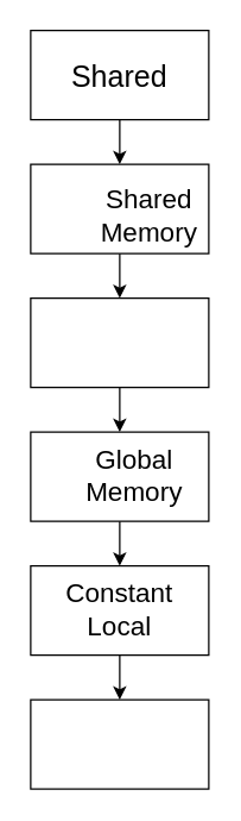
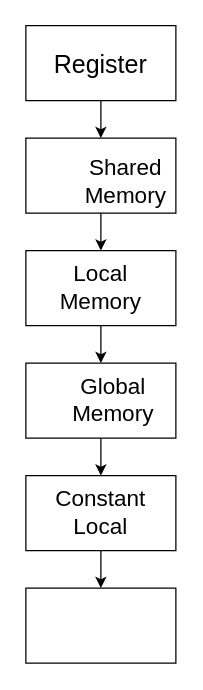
  <mxCell id="0" />
  <mxCell id="1" parent="0" />
  <mxCell id="2" style="edgeStyle=none;html=1;exitX=0.5;exitY=1;exitDx=0;exitDy=0;entryX=0.5;entryY=0;entryDx=0;entryDy=0;" edge="1" parent="1" source="3" target="5"><mxGeometry relative="1" as="geometry" /></mxCell>
  <mxCell id="3" value="" style="rounded=0;whiteSpace=wrap;html=1;fillColor=none;" vertex="1" parent="1"><mxGeometry x="20" y="20" width="120" height="60" as="geometry" /></mxCell>
  <mxCell id="4" style="edgeStyle=none;html=1;exitX=0.5;exitY=1;exitDx=0;exitDy=0;entryX=0.5;entryY=0;entryDx=0;entryDy=0;" edge="1" parent="1" source="5" target="10"><mxGeometry relative="1" as="geometry" /></mxCell>
  <mxCell id="5" value="" style="rounded=0;whiteSpace=wrap;html=1;fillColor=none;" vertex="1" parent="1"><mxGeometry x="20" y="110" width="120" height="60" as="geometry" /></mxCell>
  <mxCell id="6" value="" style="rounded=0;whiteSpace=wrap;html=1;fillColor=none;" vertex="1" parent="1"><mxGeometry x="20" y="470" width="120" height="60" as="geometry" /></mxCell>
  <mxCell id="7" style="edgeStyle=none;html=1;exitX=0.5;exitY=1;exitDx=0;exitDy=0;entryX=0.5;entryY=0;entryDx=0;entryDy=0;fontFamily=Helvetica;fontSize=18;" edge="1" parent="1" source="8" target="12"><mxGeometry relative="1" as="geometry" /></mxCell>
  <mxCell id="8" value="" style="rounded=0;whiteSpace=wrap;html=1;fillColor=none;" vertex="1" parent="1"><mxGeometry x="20" y="290" width="120" height="60" as="geometry" /></mxCell>
  <mxCell id="9" style="edgeStyle=none;html=1;exitX=0.5;exitY=1;exitDx=0;exitDy=0;entryX=0.5;entryY=0;entryDx=0;entryDy=0;" edge="1" parent="1" source="10" target="8"><mxGeometry relative="1" as="geometry" /></mxCell>
  <mxCell id="10" value="" style="rounded=0;whiteSpace=wrap;html=1;fillColor=none;" vertex="1" parent="1"><mxGeometry x="20" y="200" width="120" height="60" as="geometry" /></mxCell>
  <mxCell id="11" style="edgeStyle=none;html=1;exitX=0.5;exitY=1;exitDx=0;exitDy=0;entryX=0.5;entryY=0;entryDx=0;entryDy=0;fontFamily=Helvetica;fontSize=18;" edge="1" parent="1" source="12" target="6"><mxGeometry relative="1" as="geometry" /></mxCell>
  <mxCell id="12" value="" style="rounded=0;whiteSpace=wrap;html=1;fillColor=none;" vertex="1" parent="1"><mxGeometry x="20" y="380" width="120" height="60" as="geometry" /></mxCell>
- <mxCell id="13" value="Shared" style="text;strokeColor=none;align=center;fillColor=none;html=1;verticalAlign=middle;whiteSpace=wrap;rounded=0;fontSize=20;fontFamily=Helvetica;" vertex="1" parent="1"><mxGeometry x="50" y="35" width="60" height="30" as="geometry" /></mxCell>
+ <mxCell id="13" value="Register" style="text;strokeColor=none;align=center;fillColor=none;html=1;verticalAlign=middle;whiteSpace=wrap;rounded=0;fontSize=20;fontFamily=Helvetica;" vertex="1" parent="1"><mxGeometry x="50" y="35" width="60" height="30" as="geometry" /></mxCell>
  <mxCell id="14" value="Shared Memory" style="text;strokeColor=none;align=center;fillColor=none;html=1;verticalAlign=middle;whiteSpace=wrap;rounded=0;fontFamily=Helvetica;fontSize=18;" vertex="1" parent="1"><mxGeometry x="70" y="130" width="60" height="30" as="geometry" /></mxCell>
+ <mxCell id="15" value="Local Memory" style="text;strokeColor=none;align=center;fillColor=none;html=1;verticalAlign=middle;whiteSpace=wrap;rounded=0;fontFamily=Helvetica;fontSize=18;" vertex="1" parent="1"><mxGeometry x="50" y="215" width="60" height="30" as="geometry" /></mxCell>
  <mxCell id="16" value="Global Memory" style="text;strokeColor=none;align=center;fillColor=none;html=1;verticalAlign=middle;whiteSpace=wrap;rounded=0;fontFamily=Helvetica;fontSize=18;" vertex="1" parent="1"><mxGeometry x="60" y="305" width="60" height="30" as="geometry" /></mxCell>
  <mxCell id="17" value="Constant Local" style="text;strokeColor=none;align=center;fillColor=none;html=1;verticalAlign=middle;whiteSpace=wrap;rounded=0;fontFamily=Helvetica;fontSize=18;" vertex="1" parent="1"><mxGeometry x="50" y="395" width="60" height="30" as="geometry" /></mxCell>
